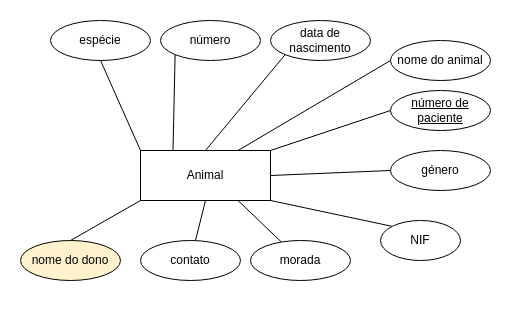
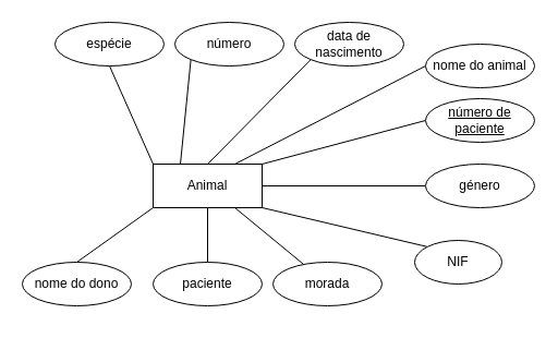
  <mxCell id="0" />
  <mxCell id="1" parent="0" />
- <mxCell id="2" value="Animal" style="whiteSpace=wrap;html=1;align=center;" vertex="1" parent="1"><mxGeometry x="140" y="150" width="130" height="50" as="geometry" /></mxCell>
+ <mxCell id="2" value="Animal" style="whiteSpace=wrap;html=1;align=center;" vertex="1" parent="1"><mxGeometry x="140" y="150" width="100" height="40" as="geometry" /></mxCell>
  <mxCell id="3" style="edgeStyle=none;shape=connector;rounded=0;orthogonalLoop=1;jettySize=auto;html=1;exitX=0;exitY=0.5;exitDx=0;exitDy=0;entryX=0.75;entryY=0;entryDx=0;entryDy=0;labelBackgroundColor=default;strokeColor=default;fontFamily=Helvetica;fontSize=11;fontColor=default;endArrow=none;" edge="1" parent="1" source="4" target="2"><mxGeometry relative="1" as="geometry" /></mxCell>
  <mxCell id="4" value="nome do animal" style="ellipse;whiteSpace=wrap;html=1;align=center;" vertex="1" parent="1"><mxGeometry x="390" y="40" width="100" height="40" as="geometry" /></mxCell>
  <mxCell id="5" style="edgeStyle=none;shape=connector;rounded=0;orthogonalLoop=1;jettySize=auto;html=1;exitX=0;exitY=0;exitDx=0;exitDy=0;entryX=1;entryY=1;entryDx=0;entryDy=0;labelBackgroundColor=default;strokeColor=default;fontFamily=Helvetica;fontSize=11;fontColor=default;endArrow=none;" edge="1" parent="1" source="6" target="2"><mxGeometry relative="1" as="geometry" /></mxCell>
  <mxCell id="6" value="NIF" style="ellipse;whiteSpace=wrap;html=1;align=center;" vertex="1" parent="1"><mxGeometry x="380" y="220" width="80" height="40" as="geometry" /></mxCell>
  <mxCell id="7" style="edgeStyle=none;shape=connector;rounded=0;orthogonalLoop=1;jettySize=auto;html=1;entryX=0.75;entryY=1;entryDx=0;entryDy=0;labelBackgroundColor=default;strokeColor=default;fontFamily=Helvetica;fontSize=11;fontColor=default;endArrow=none;" edge="1" parent="1" source="8" target="2"><mxGeometry relative="1" as="geometry" /></mxCell>
  <mxCell id="8" value="morada" style="ellipse;whiteSpace=wrap;html=1;align=center;" vertex="1" parent="1"><mxGeometry x="250" y="240" width="100" height="40" as="geometry" /></mxCell>
  <mxCell id="9" style="edgeStyle=none;shape=connector;rounded=0;orthogonalLoop=1;jettySize=auto;html=1;exitX=0;exitY=0.5;exitDx=0;exitDy=0;entryX=1;entryY=0;entryDx=0;entryDy=0;labelBackgroundColor=default;strokeColor=default;fontFamily=Helvetica;fontSize=11;fontColor=default;endArrow=none;" edge="1" parent="1" source="10" target="2"><mxGeometry relative="1" as="geometry" /></mxCell>
  <mxCell id="10" value="número de paciente" style="ellipse;whiteSpace=wrap;html=1;align=center;fontStyle=4;" vertex="1" parent="1"><mxGeometry x="390" y="90" width="100" height="40" as="geometry" /></mxCell>
  <mxCell id="11" style="edgeStyle=none;shape=connector;rounded=0;orthogonalLoop=1;jettySize=auto;html=1;labelBackgroundColor=default;strokeColor=default;fontFamily=Helvetica;fontSize=11;fontColor=default;endArrow=none;entryX=0.5;entryY=1;entryDx=0;entryDy=0;" edge="1" parent="1" source="12" target="2"><mxGeometry relative="1" as="geometry"><mxPoint x="160" y="190" as="targetPoint" /></mxGeometry></mxCell>
- <mxCell id="12" value="contato" style="ellipse;whiteSpace=wrap;html=1;align=center;" vertex="1" parent="1"><mxGeometry x="140" y="240" width="100" height="40" as="geometry" /></mxCell>
+ <mxCell id="12" value="paciente" style="ellipse;whiteSpace=wrap;html=1;align=center;" vertex="1" parent="1"><mxGeometry x="140" y="240" width="100" height="40" as="geometry" /></mxCell>
  <mxCell id="13" style="edgeStyle=none;shape=connector;rounded=0;orthogonalLoop=1;jettySize=auto;html=1;exitX=0;exitY=1;exitDx=0;exitDy=0;entryX=0.5;entryY=0;entryDx=0;entryDy=0;labelBackgroundColor=default;strokeColor=default;fontFamily=Helvetica;fontSize=11;fontColor=default;endArrow=none;" edge="1" parent="1" source="14" target="2"><mxGeometry relative="1" as="geometry" /></mxCell>
  <mxCell id="14" value="data de nascimento" style="ellipse;whiteSpace=wrap;html=1;align=center;" vertex="1" parent="1"><mxGeometry x="270" y="20" width="100" height="40" as="geometry" /></mxCell>
  <mxCell id="15" style="edgeStyle=none;shape=connector;rounded=0;orthogonalLoop=1;jettySize=auto;html=1;exitX=0;exitY=1;exitDx=0;exitDy=0;entryX=0.25;entryY=0;entryDx=0;entryDy=0;labelBackgroundColor=default;strokeColor=default;fontFamily=Helvetica;fontSize=11;fontColor=default;endArrow=none;" edge="1" parent="1" source="16" target="2"><mxGeometry relative="1" as="geometry" /></mxCell>
  <mxCell id="16" value="número" style="ellipse;whiteSpace=wrap;html=1;align=center;" vertex="1" parent="1"><mxGeometry x="160" y="20" width="100" height="40" as="geometry" /></mxCell>
  <mxCell id="17" style="edgeStyle=none;shape=connector;rounded=0;orthogonalLoop=1;jettySize=auto;html=1;exitX=0.5;exitY=1;exitDx=0;exitDy=0;entryX=0;entryY=0;entryDx=0;entryDy=0;labelBackgroundColor=default;strokeColor=default;fontFamily=Helvetica;fontSize=11;fontColor=default;endArrow=none;" edge="1" parent="1" source="18" target="2"><mxGeometry relative="1" as="geometry" /></mxCell>
  <mxCell id="18" value="espécie" style="ellipse;whiteSpace=wrap;html=1;align=center;" vertex="1" parent="1"><mxGeometry x="50" y="20" width="100" height="40" as="geometry" /></mxCell>
  <mxCell id="19" style="edgeStyle=orthogonalEdgeStyle;orthogonalLoop=1;jettySize=auto;html=1;exitX=0.5;exitY=1;exitDx=0;exitDy=0;entryX=0;entryY=0.5;entryDx=0;entryDy=0;strokeColor=none;rounded=0;" edge="1" parent="1" source="21" target="2"><mxGeometry relative="1" as="geometry" /></mxCell>
  <mxCell id="20" style="edgeStyle=none;shape=connector;rounded=0;orthogonalLoop=1;jettySize=auto;html=1;exitX=0.5;exitY=0;exitDx=0;exitDy=0;entryX=0;entryY=1;entryDx=0;entryDy=0;labelBackgroundColor=default;strokeColor=default;fontFamily=Helvetica;fontSize=11;fontColor=default;endArrow=none;" edge="1" parent="1" source="21" target="2"><mxGeometry relative="1" as="geometry" /></mxCell>
- <mxCell id="21" value="nome do dono" style="ellipse;whiteSpace=wrap;html=1;align=center;fillColor=#fff2cc;" vertex="1" parent="1"><mxGeometry x="20" y="240" width="100" height="40" as="geometry" /></mxCell>
+ <mxCell id="21" value="nome do dono" style="ellipse;whiteSpace=wrap;html=1;align=center;" vertex="1" parent="1"><mxGeometry x="20" y="240" width="100" height="40" as="geometry" /></mxCell>
  <mxCell id="22" style="edgeStyle=none;shape=connector;rounded=0;orthogonalLoop=1;jettySize=auto;html=1;exitX=0;exitY=0.5;exitDx=0;exitDy=0;entryX=1;entryY=0.5;entryDx=0;entryDy=0;labelBackgroundColor=default;strokeColor=default;fontFamily=Helvetica;fontSize=11;fontColor=default;endArrow=none;" edge="1" parent="1" source="23" target="2"><mxGeometry relative="1" as="geometry" /></mxCell>
  <mxCell id="23" value="género" style="ellipse;whiteSpace=wrap;html=1;align=center;" vertex="1" parent="1"><mxGeometry x="390" y="150" width="100" height="40" as="geometry" /></mxCell>
